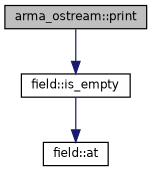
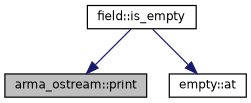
  digraph {
    rankdir=TB
    node [color=black fillcolor=white fontname=Helvetica fontsize=10 shape=record style=filled]
    edge [color=midnightblue fontname=Helvetica fontsize=10 labelfontname=Helvetica labelfontsize=10 style=solid]
    n1 [fillcolor=grey75 fontcolor=black height=0.2 label="arma_ostream::print" width=0.4]
    n2 [height=0.2 label="field::is_empty" width=0.4]
-   n3 [height=0.2 label="field::at" width=0.4]
-   n1 -> n2
+   n3 [height=0.2 label="empty::at" width=0.4]
+   n2 -> n1
    n2 -> n3
  }
